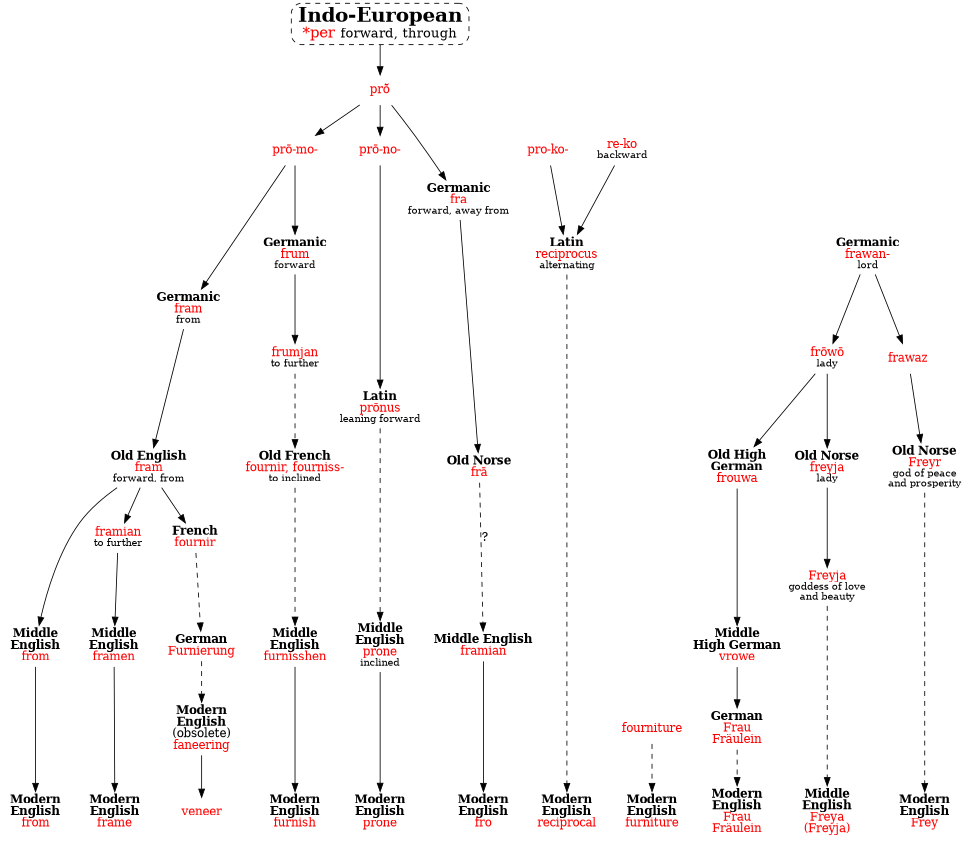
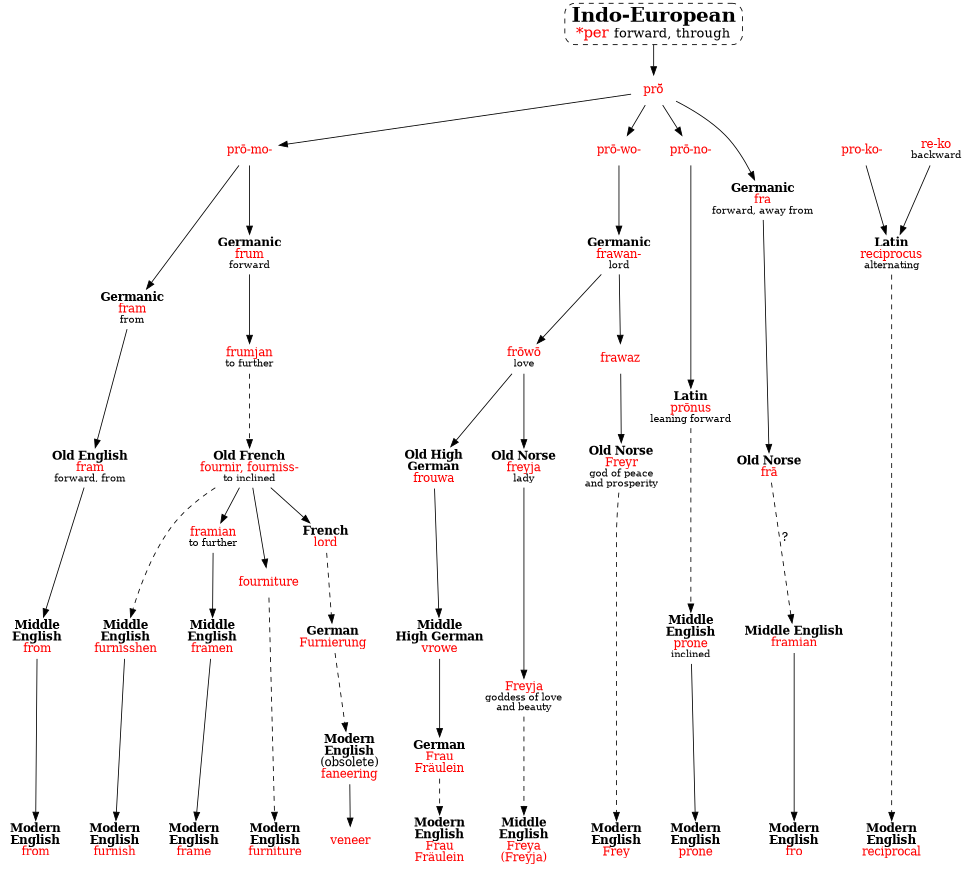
  strict digraph {
    node [shape=none]
    n1 [label=<<font color="red">prō-mo-</font>>]
+   n2 [label=<<font color="red">prō-wo-</font>>]
    n3 [label=<<font color="red">prō-no-</font>>]
    n4 [label=<<font color="red">pro-ko-</font>>]
    n5 [label=<<b>Modern<br/>English</b><br/><font color="red">fro</font>>]
    n6 [label=<<b>Modern<br/>English</b><br/><font color="red">from</font>>]
    n7 [label=<<b>Modern<br/>English</b><br/><font color="red">frame</font>>]
    n8 [label=<<b>Modern<br/>English</b><br/><font color="red">furnish</font>>]
    n9 [label=<<b>Modern<br/>English</b><br/><font color="red">furniture</font>>]
    n10 [label=<<font color="red">veneer</font>>]
    n11 [label=<<b>Modern<br/>English</b><br/><font color="red">Frau<br/>Fräulein</font>>]
    n12 [label=<<b>Middle<br/>English</b><br/><font color="red">Freya<br/>(Freyja)</font>>]
    n13 [label=<<b>Modern<br/>English</b><br/><font color="red">Frey</font>>]
    n14 [label=<<b>Modern<br/>English</b><br/><font color="red">prone</font>>]
    n15 [label=<<b>Modern<br/>English</b><br/><font color="red">reciprocal</font>>]
    n16 [label=<<b>Old Norse</b><br/><font color="red">frā</font>>]
    n17 [label=<<b>Old English</b><br/><font color="red">fram</font><br/><font point-size="12">forward, from</font>>]
    n18 [label=<<b>Old French</b><br/><font color="red">fournir, fourniss-</font><br/><font point-size="12">to inclined</font>>]
    n19 [label=<<b>Old High<br/>German</b><br/><font color="red">frouwa</font>>]
    n20 [label=<<b>Old Norse</b><br/><font color="red">freyja</font><br/><font point-size="12">lady</font>>]
    n21 [label=<<b>Old Norse</b><br/><font color="red">Freyr</font><br/><font point-size="12">god of peace<br/>and prosperity</font>>]
    n22 [label=<<b>Middle English</b><br/><font color="red">framian</font>>]
    n23 [label=<<b>Middle<br/>English</b><br/><font color="red">from</font>>]
    n24 [label=<<b>Middle<br/>English</b><br/><font color="red">framen</font>>]
    n25 [label=<<b>Middle<br/>English</b><br/><font color="red">furnisshen</font>>]
    n26 [label=<<b>Middle<br/>High German</b><br/><font color="red">vrowe</font>>]
    n27 [label=<<b>Middle<br/>English</b><br/><font color="red">prone</font><br/><font point-size="12">inclined</font>>]
    n28 [label=<<b>Germanic</b><br/><font color="red">fram</font><br/><font point-size="12">from</font>>]
    n29 [label=<<b>Germanic</b><br/><font color="red">frum</font><br/><font point-size="12">forward</font>>]
    n30 [label=<<b>Germanic</b><br/><font color="red">frawan-</font><br/><font point-size="12">lord</font>>]
    n31 [label=<<b>Latin</b><br/><font color="red">prōnus</font><br/><font point-size="12">leaning forward</font>>]
    n32 [label=<<b>Latin</b><br/><font color="red">reciprocus</font><br/><font point-size="12">alternating</font>>]
    n33 [label=<<font color="red">framian</font><br/><font point-size="12">to further</font>>]
    n34 [label=<<font color="red">fourniture</font>>]
-   n35 [label=<<b>French</b><br/><font color="red">fournir</font>>]
+   n35 [label=<<b>French</b><br/><font color="red">lord</font>>]
    n36 [label=<<font color="red">Freyja</font><br/><font point-size="12">goddess of love<br/>and beauty</font>>]
    n37 [label=<<b>German</b><br/><font color="red">Frau<br/>Fräulein</font>>]
    n38 [label=<<font point-size="24"><b>Indo-European</b></font><br/><font point-size="18" color="red">*per </font><font point-size="16">forward, through</font>> shape=box style="dashed,rounded"]
    n39 [label=<<font color="red">prō̆</font>>]
    n40 [label=<<b>Germanic</b><br/><font color="red">fra</font><br/><font point-size="12">forward, away from</font>>]
    n41 [label=<<font color="red">frumjan</font><br/><font point-size="12">to further</font>>]
-   n42 [label=<<font color="red">frōwō</font><br/><font point-size="12">lady</font>>]
+   n42 [label=<<font color="red">frōwō</font><br/><font point-size="12">love</font>>]
    n43 [label=<<font color="red">frawaz</font>>]
    n44 [label=<<font color="red">re-ko</font><br/><font point-size="12">backward</font>>]
    n45 [label=<<b>German</b><br/><font color="red">Furnierung</font>>]
    n46 [label=<<b>Modern<br/>English</b><br/>(obsolete)<br/><font color="red">faneering</font>>]
    subgraph sub_1 {
      rank=same
      n1
+     n2
      n3
      n4
    }
    subgraph sub_2 {
      rank=same
      n5
      n6
      n7
      n8
      n9
      n10
      n11
      n12
      n13
      n14
      n15
    }
    subgraph sub_3 {
      rank=same
      n16
      n17
      n18
      n19
      n20
      n21
    }
    subgraph sub_4 {
      rank=same
      n22
      n23
      n24
      n25
      n26
      n27
    }
    n1 -> n28
    n1 -> n29
+   n2 -> n30
    n3 -> n31
    n4 -> n32
    n16 -> n22 [label="?" style=dashed]
    n17 -> n23
-   n17 -> n33
+   n18 -> n33
    n18 -> n25 [style=dashed]
-   n17 -> n35
+   n18 -> n34
+   n18 -> n35
    n19 -> n26
    n20 -> n36
    n21 -> n13 [style=dashed]
    n22 -> n5
    n23 -> n6
    n24 -> n7
    n25 -> n8
    n26 -> n37
    n27 -> n14
    n28 -> n17
    n29 -> n41
    n30 -> n42
    n30 -> n43
    n31 -> n27 [style=dashed]
    n32 -> n15 [style=dashed]
    n33 -> n24
    n34 -> n9 [style=dashed]
    n35 -> n45 [style=dashed]
    n36 -> n12 [style=dashed]
    n37 -> n11 [style=dashed]
    n38 -> n39
    n39 -> n1
+   n39 -> n2
    n39 -> n3
    n39 -> n40
    n40 -> n16
    n41 -> n18 [style=dashed]
    n42 -> n19
    n42 -> n20
    n43 -> n21
    n44 -> n32
    n45 -> n46 [style=dashed]
    n46 -> n10
  }
